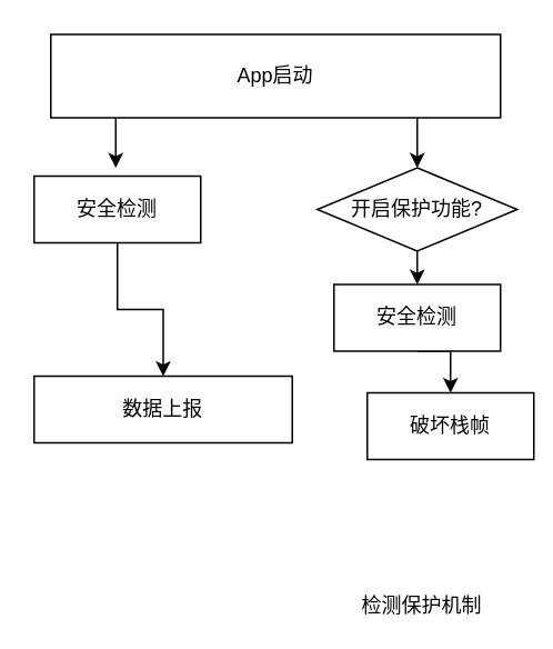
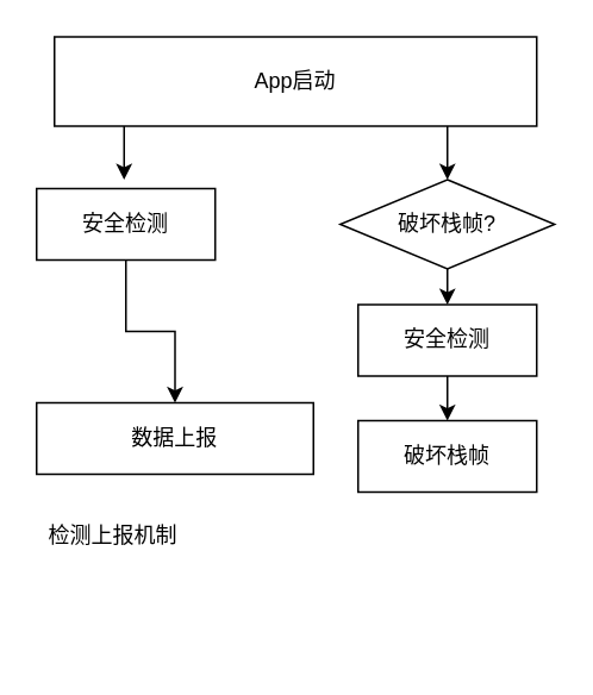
  <mxCell id="0" />
  <mxCell id="1" parent="0" />
  <mxCell id="2" value="App启动" style="rounded=0;whiteSpace=wrap;html=1;" vertex="1" parent="1"><mxGeometry x="30" y="20" width="270" height="50" as="geometry" /></mxCell>
  <mxCell id="3" style="edgeStyle=orthogonalEdgeStyle;rounded=0;orthogonalLoop=1;jettySize=auto;html=1;exitX=0.5;exitY=1;exitDx=0;exitDy=0;entryX=0.5;entryY=0;entryDx=0;entryDy=0;" edge="1" parent="1" source="4" target="5"><mxGeometry relative="1" as="geometry" /></mxCell>
  <mxCell id="4" value="安全检测" style="rounded=0;whiteSpace=wrap;html=1;" vertex="1" parent="1"><mxGeometry x="200" y="170" width="100" height="40" as="geometry" /></mxCell>
- <mxCell id="5" value="破坏栈帧" style="rounded=0;whiteSpace=wrap;html=1;" vertex="1" parent="1"><mxGeometry x="220" y="235" width="100" height="40" as="geometry" /></mxCell>
+ <mxCell id="5" value="破坏栈帧" style="rounded=0;whiteSpace=wrap;html=1;" vertex="1" parent="1"><mxGeometry x="200" y="235" width="100" height="40" as="geometry" /></mxCell>
  <mxCell id="6" style="edgeStyle=orthogonalEdgeStyle;rounded=0;orthogonalLoop=1;jettySize=auto;html=1;exitX=0.5;exitY=1;exitDx=0;exitDy=0;entryX=0.5;entryY=0;entryDx=0;entryDy=0;" edge="1" parent="1" source="7" target="4"><mxGeometry relative="1" as="geometry" /></mxCell>
- <mxCell id="7" value="开启保护功能?" style="rhombus;whiteSpace=wrap;html=1;" vertex="1" parent="1"><mxGeometry x="190" y="100" width="120" height="50" as="geometry" /></mxCell>
+ <mxCell id="7" value="破坏栈帧?" style="rhombus;whiteSpace=wrap;html=1;" vertex="1" parent="1"><mxGeometry x="190" y="100" width="120" height="50" as="geometry" /></mxCell>
  <mxCell id="8" value="" style="edgeStyle=orthogonalEdgeStyle;rounded=0;orthogonalLoop=1;jettySize=auto;html=1;" edge="1" parent="1" source="9" target="10"><mxGeometry relative="1" as="geometry" /></mxCell>
  <mxCell id="9" value="安全检测" style="rounded=0;whiteSpace=wrap;html=1;" vertex="1" parent="1"><mxGeometry x="20" y="105" width="100" height="40" as="geometry" /></mxCell>
  <mxCell id="10" value="数据上报" style="rounded=0;whiteSpace=wrap;html=1;" vertex="1" parent="1"><mxGeometry x="20" y="225" width="155" height="40" as="geometry" /></mxCell>
  <mxCell id="11" value="" style="endArrow=classic;html=1;" edge="1" parent="1"><mxGeometry width="50" height="50" relative="1" as="geometry"><mxPoint x="250" y="70" as="sourcePoint" /><mxPoint x="250" y="100" as="targetPoint" /></mxGeometry></mxCell>
  <mxCell id="12" value="" style="endArrow=classic;html=1;" edge="1" parent="1"><mxGeometry width="50" height="50" relative="1" as="geometry"><mxPoint x="69" y="70" as="sourcePoint" /><mxPoint x="69" y="100" as="targetPoint" /></mxGeometry></mxCell>
- <mxCell id="14" value="检测保护机制" style="text;html=1;resizable=0;points=[];autosize=1;align=left;verticalAlign=top;spacingTop=-4;" vertex="1" parent="1"><mxGeometry x="215" y="353" width="82" height="14" as="geometry" /></mxCell>
+ <mxCell id="13" value="检测上报机制" style="text;html=1;resizable=0;points=[];autosize=1;align=left;verticalAlign=top;spacingTop=-4;" vertex="1" parent="1"><mxGeometry x="25" y="290" width="82" height="14" as="geometry" /></mxCell>
